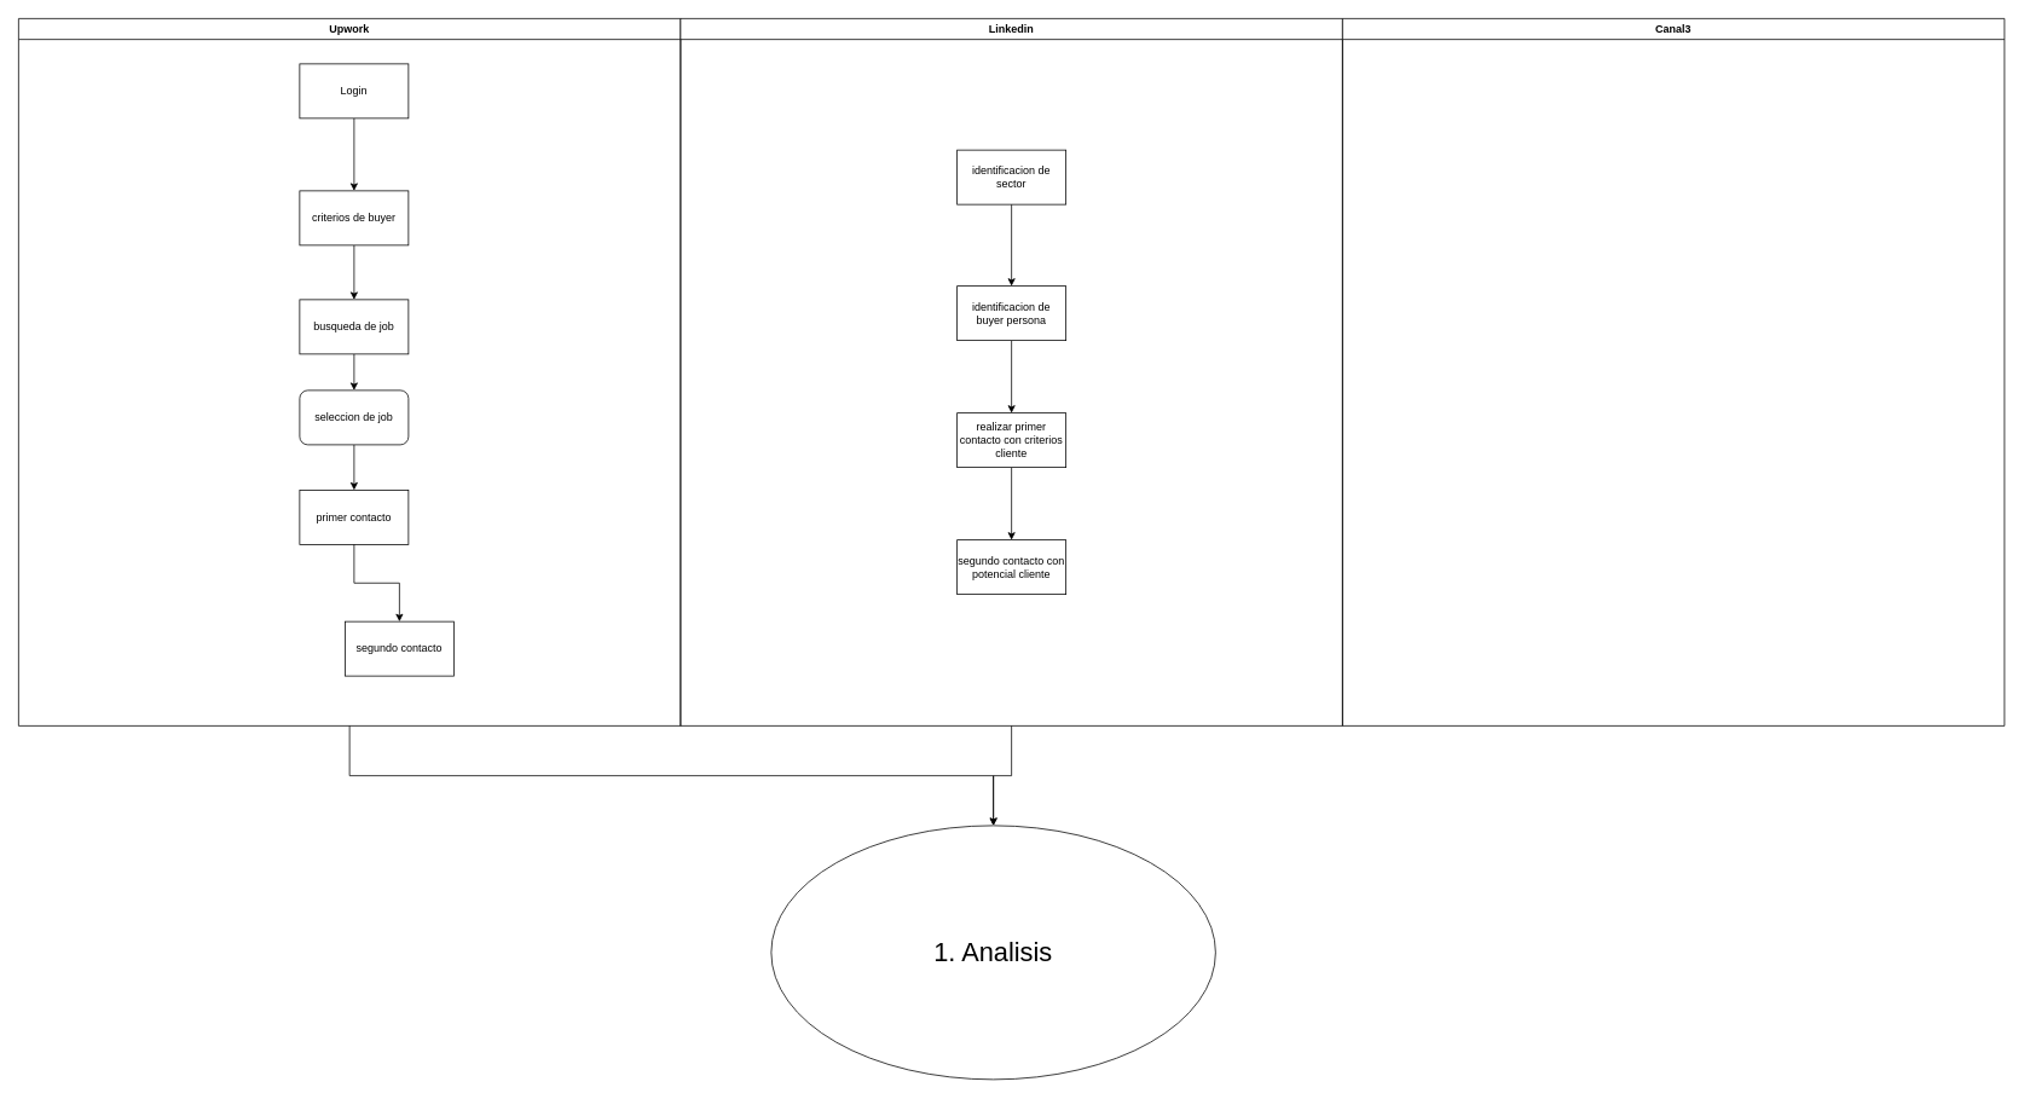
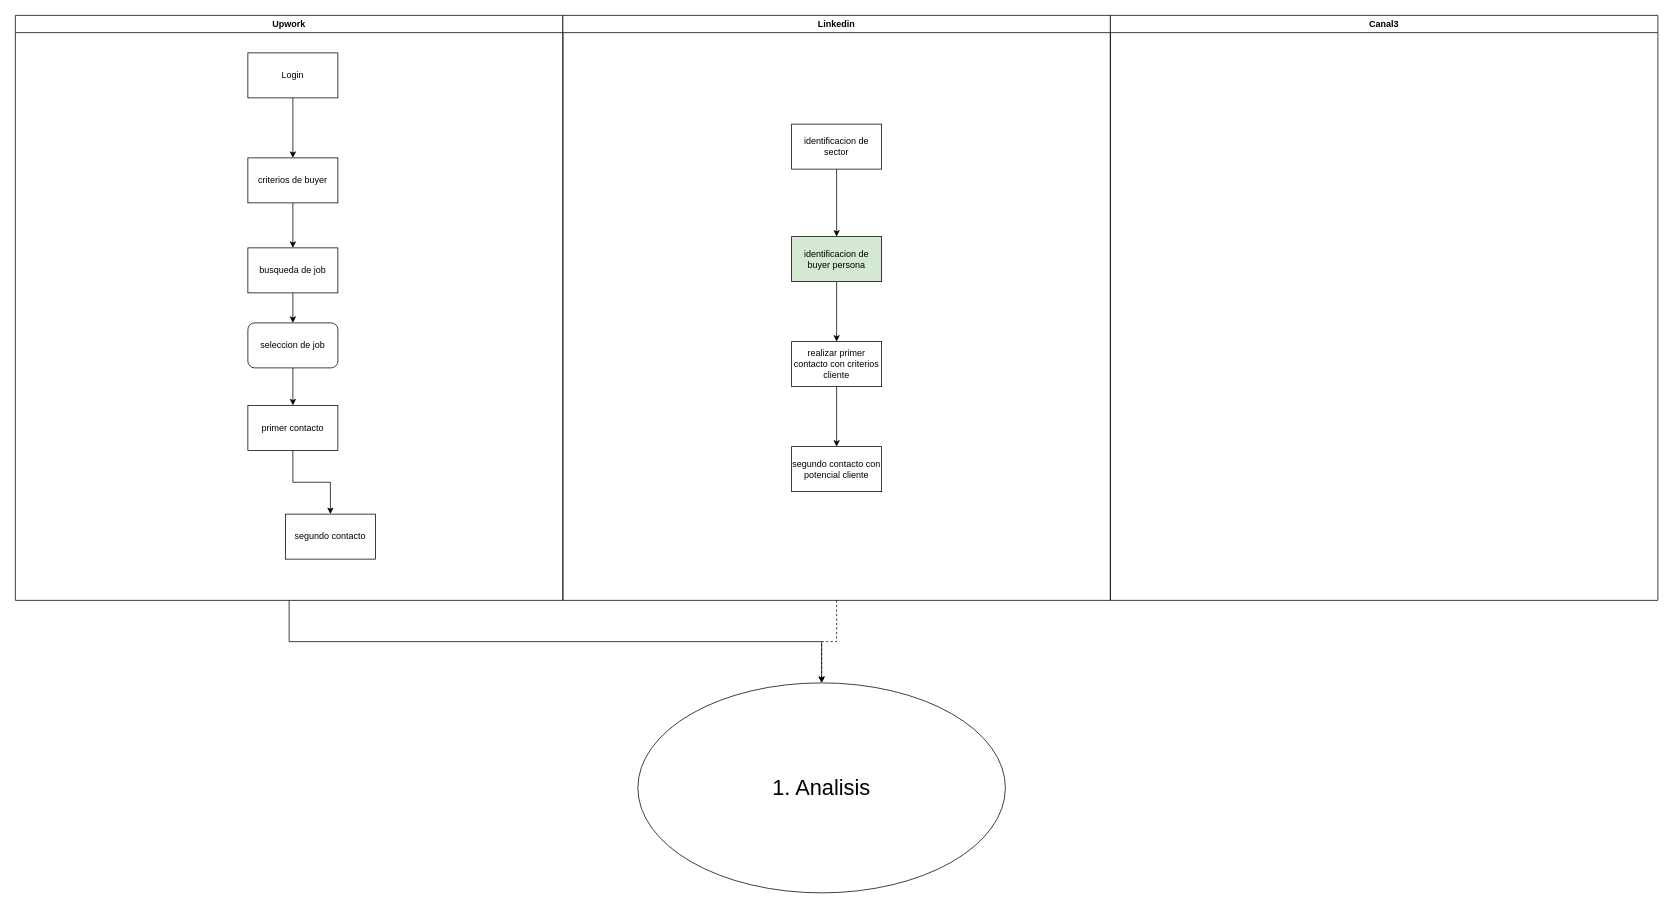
  <mxCell id="0" />
  <mxCell id="1" parent="0" />
  <mxCell id="2" style="edgeStyle=orthogonalEdgeStyle;rounded=0;orthogonalLoop=1;jettySize=auto;html=1;exitX=0.5;exitY=1;exitDx=0;exitDy=0;" parent="1" source="3" target="25" edge="1"><mxGeometry relative="1" as="geometry" /></mxCell>
  <mxCell id="3" value="Upwork" style="swimlane;" parent="1" vertex="1"><mxGeometry x="20" y="20" width="730" height="780" as="geometry" /></mxCell>
  <mxCell id="4" value="" style="edgeStyle=orthogonalEdgeStyle;rounded=0;orthogonalLoop=1;jettySize=auto;html=1;" parent="3" source="5" target="7" edge="1"><mxGeometry relative="1" as="geometry" /></mxCell>
  <mxCell id="5" value="Login" style="rounded=0;whiteSpace=wrap;html=1;" parent="3" vertex="1"><mxGeometry x="310" y="50" width="120" height="60" as="geometry" /></mxCell>
  <mxCell id="6" value="" style="edgeStyle=orthogonalEdgeStyle;rounded=0;orthogonalLoop=1;jettySize=auto;html=1;" parent="3" source="7" target="9" edge="1"><mxGeometry relative="1" as="geometry" /></mxCell>
  <mxCell id="7" value="criterios de buyer" style="rounded=0;whiteSpace=wrap;html=1;" parent="3" vertex="1"><mxGeometry x="310" y="190" width="120" height="60" as="geometry" /></mxCell>
  <mxCell id="8" value="" style="edgeStyle=orthogonalEdgeStyle;rounded=0;orthogonalLoop=1;jettySize=auto;html=1;" parent="3" source="9" target="11" edge="1"><mxGeometry relative="1" as="geometry" /></mxCell>
  <mxCell id="9" value="busqueda de job" style="whiteSpace=wrap;html=1;rounded=0;" parent="3" vertex="1"><mxGeometry x="310" y="310" width="120" height="60" as="geometry" /></mxCell>
  <mxCell id="10" value="" style="edgeStyle=orthogonalEdgeStyle;rounded=0;orthogonalLoop=1;jettySize=auto;html=1;" parent="3" source="11" target="12" edge="1"><mxGeometry relative="1" as="geometry" /></mxCell>
  <mxCell id="11" value="seleccion de job" style="whiteSpace=wrap;html=1;rounded=1;" parent="3" vertex="1"><mxGeometry x="310" y="410" width="120" height="60" as="geometry" /></mxCell>
  <mxCell id="12" value="primer contacto" style="whiteSpace=wrap;html=1;rounded=0;" parent="3" vertex="1"><mxGeometry x="310" y="520" width="120" height="60" as="geometry" /></mxCell>
- <mxCell id="13" style="edgeStyle=orthogonalEdgeStyle;rounded=0;orthogonalLoop=1;jettySize=auto;html=1;exitX=0.5;exitY=1;exitDx=0;exitDy=0;entryX=0.5;entryY=0;entryDx=0;entryDy=0;" parent="1" source="14" target="25" edge="1"><mxGeometry relative="1" as="geometry" /></mxCell>
+ <mxCell id="13" style="edgeStyle=orthogonalEdgeStyle;rounded=0;orthogonalLoop=1;jettySize=auto;html=1;exitX=0.5;exitY=1;exitDx=0;exitDy=0;entryX=0.5;entryY=0;entryDx=0;entryDy=0;dashed=1;" parent="1" source="14" target="25" edge="1"><mxGeometry relative="1" as="geometry" /></mxCell>
  <mxCell id="14" value="Linkedin" style="swimlane;" parent="1" vertex="1"><mxGeometry x="750" y="20" width="730" height="780" as="geometry" /></mxCell>
  <mxCell id="15" value="" style="edgeStyle=orthogonalEdgeStyle;rounded=0;orthogonalLoop=1;jettySize=auto;html=1;" parent="14" source="16" target="18" edge="1"><mxGeometry relative="1" as="geometry" /></mxCell>
- <mxCell id="16" value="identificacion de buyer persona" style="rounded=0;whiteSpace=wrap;html=1;" parent="14" vertex="1"><mxGeometry x="305" y="295" width="120" height="60" as="geometry" /></mxCell>
+ <mxCell id="16" value="identificacion de buyer persona" style="rounded=0;whiteSpace=wrap;html=1;fillColor=#d5e8d4;" parent="14" vertex="1"><mxGeometry x="305" y="295" width="120" height="60" as="geometry" /></mxCell>
  <mxCell id="17" value="" style="edgeStyle=orthogonalEdgeStyle;rounded=0;orthogonalLoop=1;jettySize=auto;html=1;" parent="14" source="18" target="19" edge="1"><mxGeometry relative="1" as="geometry" /></mxCell>
  <mxCell id="18" value="realizar primer contacto con criterios cliente" style="whiteSpace=wrap;html=1;rounded=0;" parent="14" vertex="1"><mxGeometry x="305" y="435" width="120" height="60" as="geometry" /></mxCell>
  <mxCell id="19" value="segundo contacto con potencial cliente" style="whiteSpace=wrap;html=1;rounded=0;" parent="14" vertex="1"><mxGeometry x="305" y="575" width="120" height="60" as="geometry" /></mxCell>
  <mxCell id="20" style="edgeStyle=orthogonalEdgeStyle;rounded=0;orthogonalLoop=1;jettySize=auto;html=1;entryX=0.5;entryY=0;entryDx=0;entryDy=0;" parent="14" source="21" target="16" edge="1"><mxGeometry relative="1" as="geometry" /></mxCell>
  <mxCell id="21" value="identificacion de sector" style="whiteSpace=wrap;html=1;rounded=0;" parent="14" vertex="1"><mxGeometry x="305" y="145" width="120" height="60" as="geometry" /></mxCell>
  <mxCell id="22" value="Canal3" style="swimlane;" parent="1" vertex="1"><mxGeometry x="1480" y="20" width="730" height="780" as="geometry" /></mxCell>
  <mxCell id="23" value="segundo contacto" style="whiteSpace=wrap;html=1;rounded=0;" parent="1" vertex="1"><mxGeometry x="380" y="685" width="120" height="60" as="geometry" /></mxCell>
  <mxCell id="24" value="" style="edgeStyle=orthogonalEdgeStyle;rounded=0;orthogonalLoop=1;jettySize=auto;html=1;" parent="1" source="12" target="23" edge="1"><mxGeometry relative="1" as="geometry" /></mxCell>
  <mxCell id="25" value="&lt;font style=&quot;font-size: 29px;&quot;&gt;1. Analisis&lt;/font&gt;" style="ellipse;whiteSpace=wrap;html=1;" parent="1" vertex="1"><mxGeometry x="850" y="910" width="490" height="280" as="geometry" /></mxCell>
